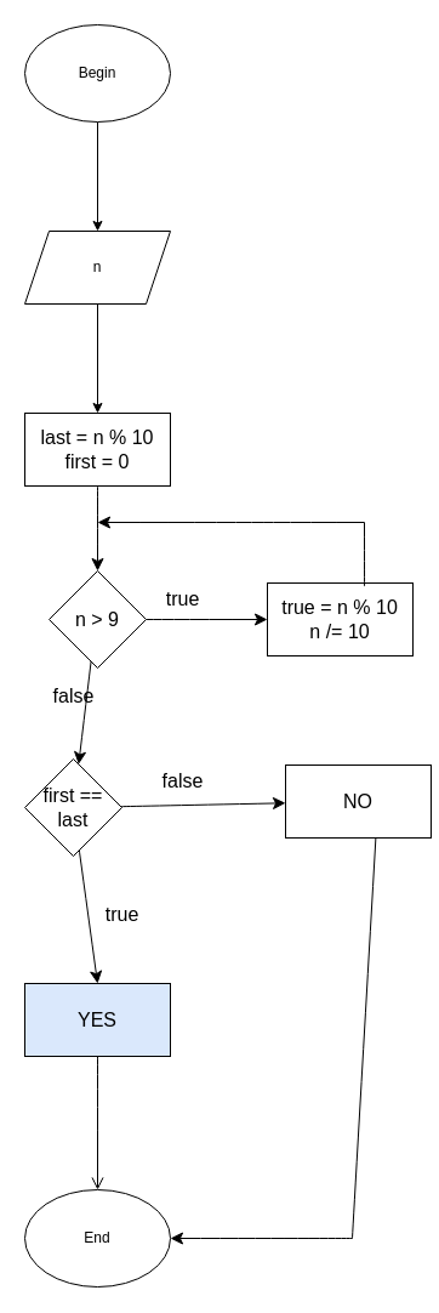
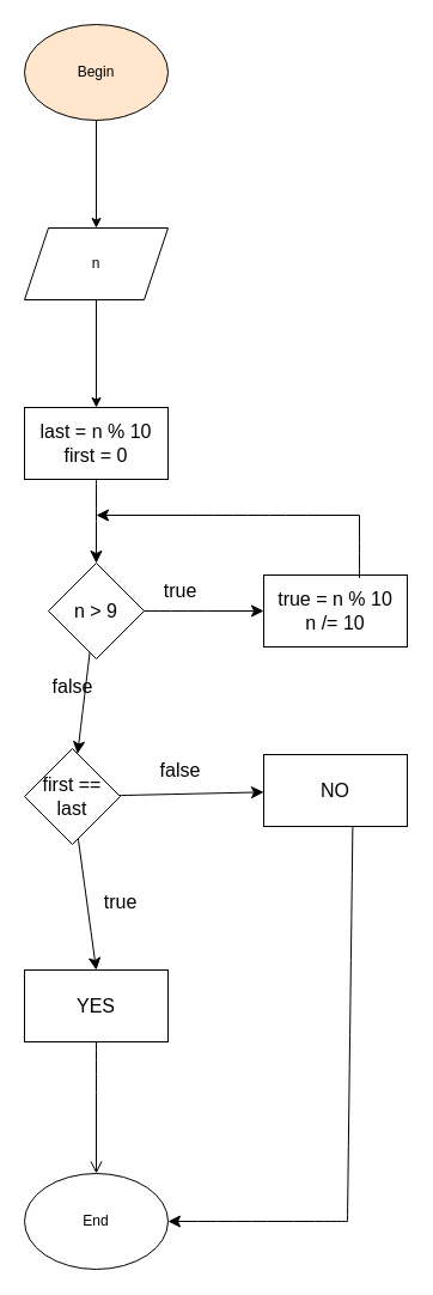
  <mxCell id="0" />
  <mxCell id="1" parent="0" />
  <mxCell id="2" value="" style="edgeStyle=orthogonalEdgeStyle;rounded=0;orthogonalLoop=1;jettySize=auto;html=1;" parent="1" source="3" target="5" edge="1"><mxGeometry relative="1" as="geometry" /></mxCell>
- <mxCell id="3" value="Begin" style="ellipse;whiteSpace=wrap;html=1;" parent="1" vertex="1"><mxGeometry x="20" y="20" width="120" height="80" as="geometry" /></mxCell>
+ <mxCell id="3" value="Begin" style="ellipse;whiteSpace=wrap;html=1;fillColor=#ffe6cc;" parent="1" vertex="1"><mxGeometry x="20" y="20" width="120" height="80" as="geometry" /></mxCell>
  <mxCell id="4" value="End" style="ellipse;whiteSpace=wrap;html=1;" parent="1" vertex="1"><mxGeometry x="20" y="980" width="120" height="80" as="geometry" /></mxCell>
  <mxCell id="5" value="n" style="shape=parallelogram;perimeter=parallelogramPerimeter;whiteSpace=wrap;html=1;fixedSize=1;" parent="1" vertex="1"><mxGeometry x="20" y="190" width="120" height="60" as="geometry" /></mxCell>
  <mxCell id="6" value="" style="endArrow=classic;html=1;rounded=0;entryX=0.5;entryY=0;entryDx=0;entryDy=0;exitX=0.5;exitY=1;exitDx=0;exitDy=0;" parent="1" source="5" edge="1"><mxGeometry width="50" height="50" relative="1" as="geometry"><mxPoint x="30" y="260" as="sourcePoint" /><mxPoint x="80" y="340" as="targetPoint" /><Array as="points" /></mxGeometry></mxCell>
  <mxCell id="7" value="" style="edgeStyle=none;curved=1;rounded=0;orthogonalLoop=1;jettySize=auto;html=1;fontSize=12;startSize=8;endSize=8;" edge="1" parent="1" source="8" target="11"><mxGeometry relative="1" as="geometry" /></mxCell>
  <mxCell id="8" value="last = n % 10&lt;br&gt;first = 0" style="whiteSpace=wrap;html=1;fontSize=16;" vertex="1" parent="1"><mxGeometry x="20" y="340" width="120" height="60" as="geometry" /></mxCell>
  <mxCell id="9" value="" style="edgeStyle=none;curved=1;rounded=0;orthogonalLoop=1;jettySize=auto;html=1;fontSize=12;startSize=8;endSize=8;" edge="1" parent="1" target="14"><mxGeometry relative="1" as="geometry"><mxPoint x="80" y="500" as="sourcePoint" /></mxGeometry></mxCell>
  <mxCell id="10" value="" style="edgeStyle=none;curved=1;rounded=0;orthogonalLoop=1;jettySize=auto;html=1;fontSize=12;startSize=8;endSize=8;" edge="1" parent="1" source="11" target="23"><mxGeometry relative="1" as="geometry" /></mxCell>
  <mxCell id="11" value="n &amp;gt; 9" style="rhombus;whiteSpace=wrap;html=1;fontSize=16;" vertex="1" parent="1"><mxGeometry x="40" y="470" width="80" height="80" as="geometry" /></mxCell>
  <mxCell id="12" value="" style="edgeStyle=none;curved=1;rounded=0;orthogonalLoop=1;jettySize=auto;html=1;fontSize=12;startSize=8;endSize=8;" edge="1" parent="1" source="14"><mxGeometry relative="1" as="geometry"><mxPoint x="80" y="810" as="targetPoint" /></mxGeometry></mxCell>
  <mxCell id="13" value="" style="edgeStyle=none;curved=1;rounded=0;orthogonalLoop=1;jettySize=auto;html=1;fontSize=12;startSize=8;endSize=8;" edge="1" parent="1" source="14" target="17"><mxGeometry relative="1" as="geometry" /></mxCell>
  <mxCell id="14" value="first == last" style="rhombus;whiteSpace=wrap;html=1;fontSize=16;" vertex="1" parent="1"><mxGeometry x="20" y="625" width="80" height="80" as="geometry" /></mxCell>
  <mxCell id="15" value="" style="edgeStyle=none;curved=1;rounded=0;orthogonalLoop=1;jettySize=auto;html=1;fontSize=12;startSize=8;endSize=8;endArrow=open;" edge="1" parent="1" source="16" target="4"><mxGeometry relative="1" as="geometry" /></mxCell>
- <mxCell id="16" value="YES" style="whiteSpace=wrap;html=1;fontSize=16;fillColor=#dae8fc;" vertex="1" parent="1"><mxGeometry x="20" y="810" width="120" height="60" as="geometry" /></mxCell>
- <mxCell id="17" value="NO" style="whiteSpace=wrap;html=1;fontSize=16;" vertex="1" parent="1"><mxGeometry x="235" y="630" width="120" height="60" as="geometry" /></mxCell>
+ <mxCell id="16" value="YES" style="whiteSpace=wrap;html=1;fontSize=16;" vertex="1" parent="1"><mxGeometry x="20" y="810" width="120" height="60" as="geometry" /></mxCell>
+ <mxCell id="17" value="NO" style="whiteSpace=wrap;html=1;fontSize=16;" vertex="1" parent="1"><mxGeometry x="220" y="630" width="120" height="60" as="geometry" /></mxCell>
  <mxCell id="18" value="false" style="text;html=1;align=center;verticalAlign=middle;resizable=0;points=[];autosize=1;strokeColor=none;fillColor=none;fontSize=16;" vertex="1" parent="1"><mxGeometry x="120" y="628" width="60" height="30" as="geometry" /></mxCell>
  <mxCell id="19" value="true" style="text;html=1;align=center;verticalAlign=middle;resizable=0;points=[];autosize=1;strokeColor=none;fillColor=none;fontSize=16;" vertex="1" parent="1"><mxGeometry x="75" y="738" width="50" height="30" as="geometry" /></mxCell>
  <mxCell id="20" value="" style="endArrow=classic;html=1;rounded=0;fontSize=12;startSize=8;endSize=8;curved=1;" edge="1" parent="1"><mxGeometry width="50" height="50" relative="1" as="geometry"><mxPoint x="290" y="1020" as="sourcePoint" /><mxPoint x="140" y="1020" as="targetPoint" /><Array as="points" /></mxGeometry></mxCell>
  <mxCell id="21" value="" style="endArrow=none;html=1;rounded=0;fontSize=12;startSize=8;endSize=8;curved=1;entryX=0.62;entryY=0.997;entryDx=0;entryDy=0;entryPerimeter=0;" edge="1" parent="1" target="17"><mxGeometry width="50" height="50" relative="1" as="geometry"><mxPoint x="290" y="1020" as="sourcePoint" /><mxPoint x="300" y="930" as="targetPoint" /></mxGeometry></mxCell>
  <mxCell id="22" value="false" style="text;html=1;align=center;verticalAlign=middle;resizable=0;points=[];autosize=1;strokeColor=none;fillColor=none;fontSize=16;" vertex="1" parent="1"><mxGeometry x="30" y="558" width="60" height="30" as="geometry" /></mxCell>
  <mxCell id="23" value="true = n % 10&lt;br&gt;n /= 10" style="whiteSpace=wrap;html=1;fontSize=16;" vertex="1" parent="1"><mxGeometry x="220" y="480" width="120" height="60" as="geometry" /></mxCell>
  <mxCell id="24" value="true" style="text;html=1;align=center;verticalAlign=middle;resizable=0;points=[];autosize=1;strokeColor=none;fillColor=none;fontSize=16;" vertex="1" parent="1"><mxGeometry x="125" y="478" width="50" height="30" as="geometry" /></mxCell>
  <mxCell id="25" value="" style="endArrow=classic;html=1;rounded=0;fontSize=12;startSize=8;endSize=8;curved=1;" edge="1" parent="1"><mxGeometry width="50" height="50" relative="1" as="geometry"><mxPoint x="300" y="430" as="sourcePoint" /><mxPoint x="80" y="430" as="targetPoint" /><Array as="points"><mxPoint x="250" y="430" /><mxPoint x="200" y="430" /></Array></mxGeometry></mxCell>
  <mxCell id="26" value="" style="endArrow=none;html=1;rounded=0;fontSize=12;startSize=8;endSize=8;curved=1;exitX=0.667;exitY=0.043;exitDx=0;exitDy=0;exitPerimeter=0;" edge="1" parent="1" source="23"><mxGeometry width="50" height="50" relative="1" as="geometry"><mxPoint x="250" y="480" as="sourcePoint" /><mxPoint x="300" y="430" as="targetPoint" /></mxGeometry></mxCell>
